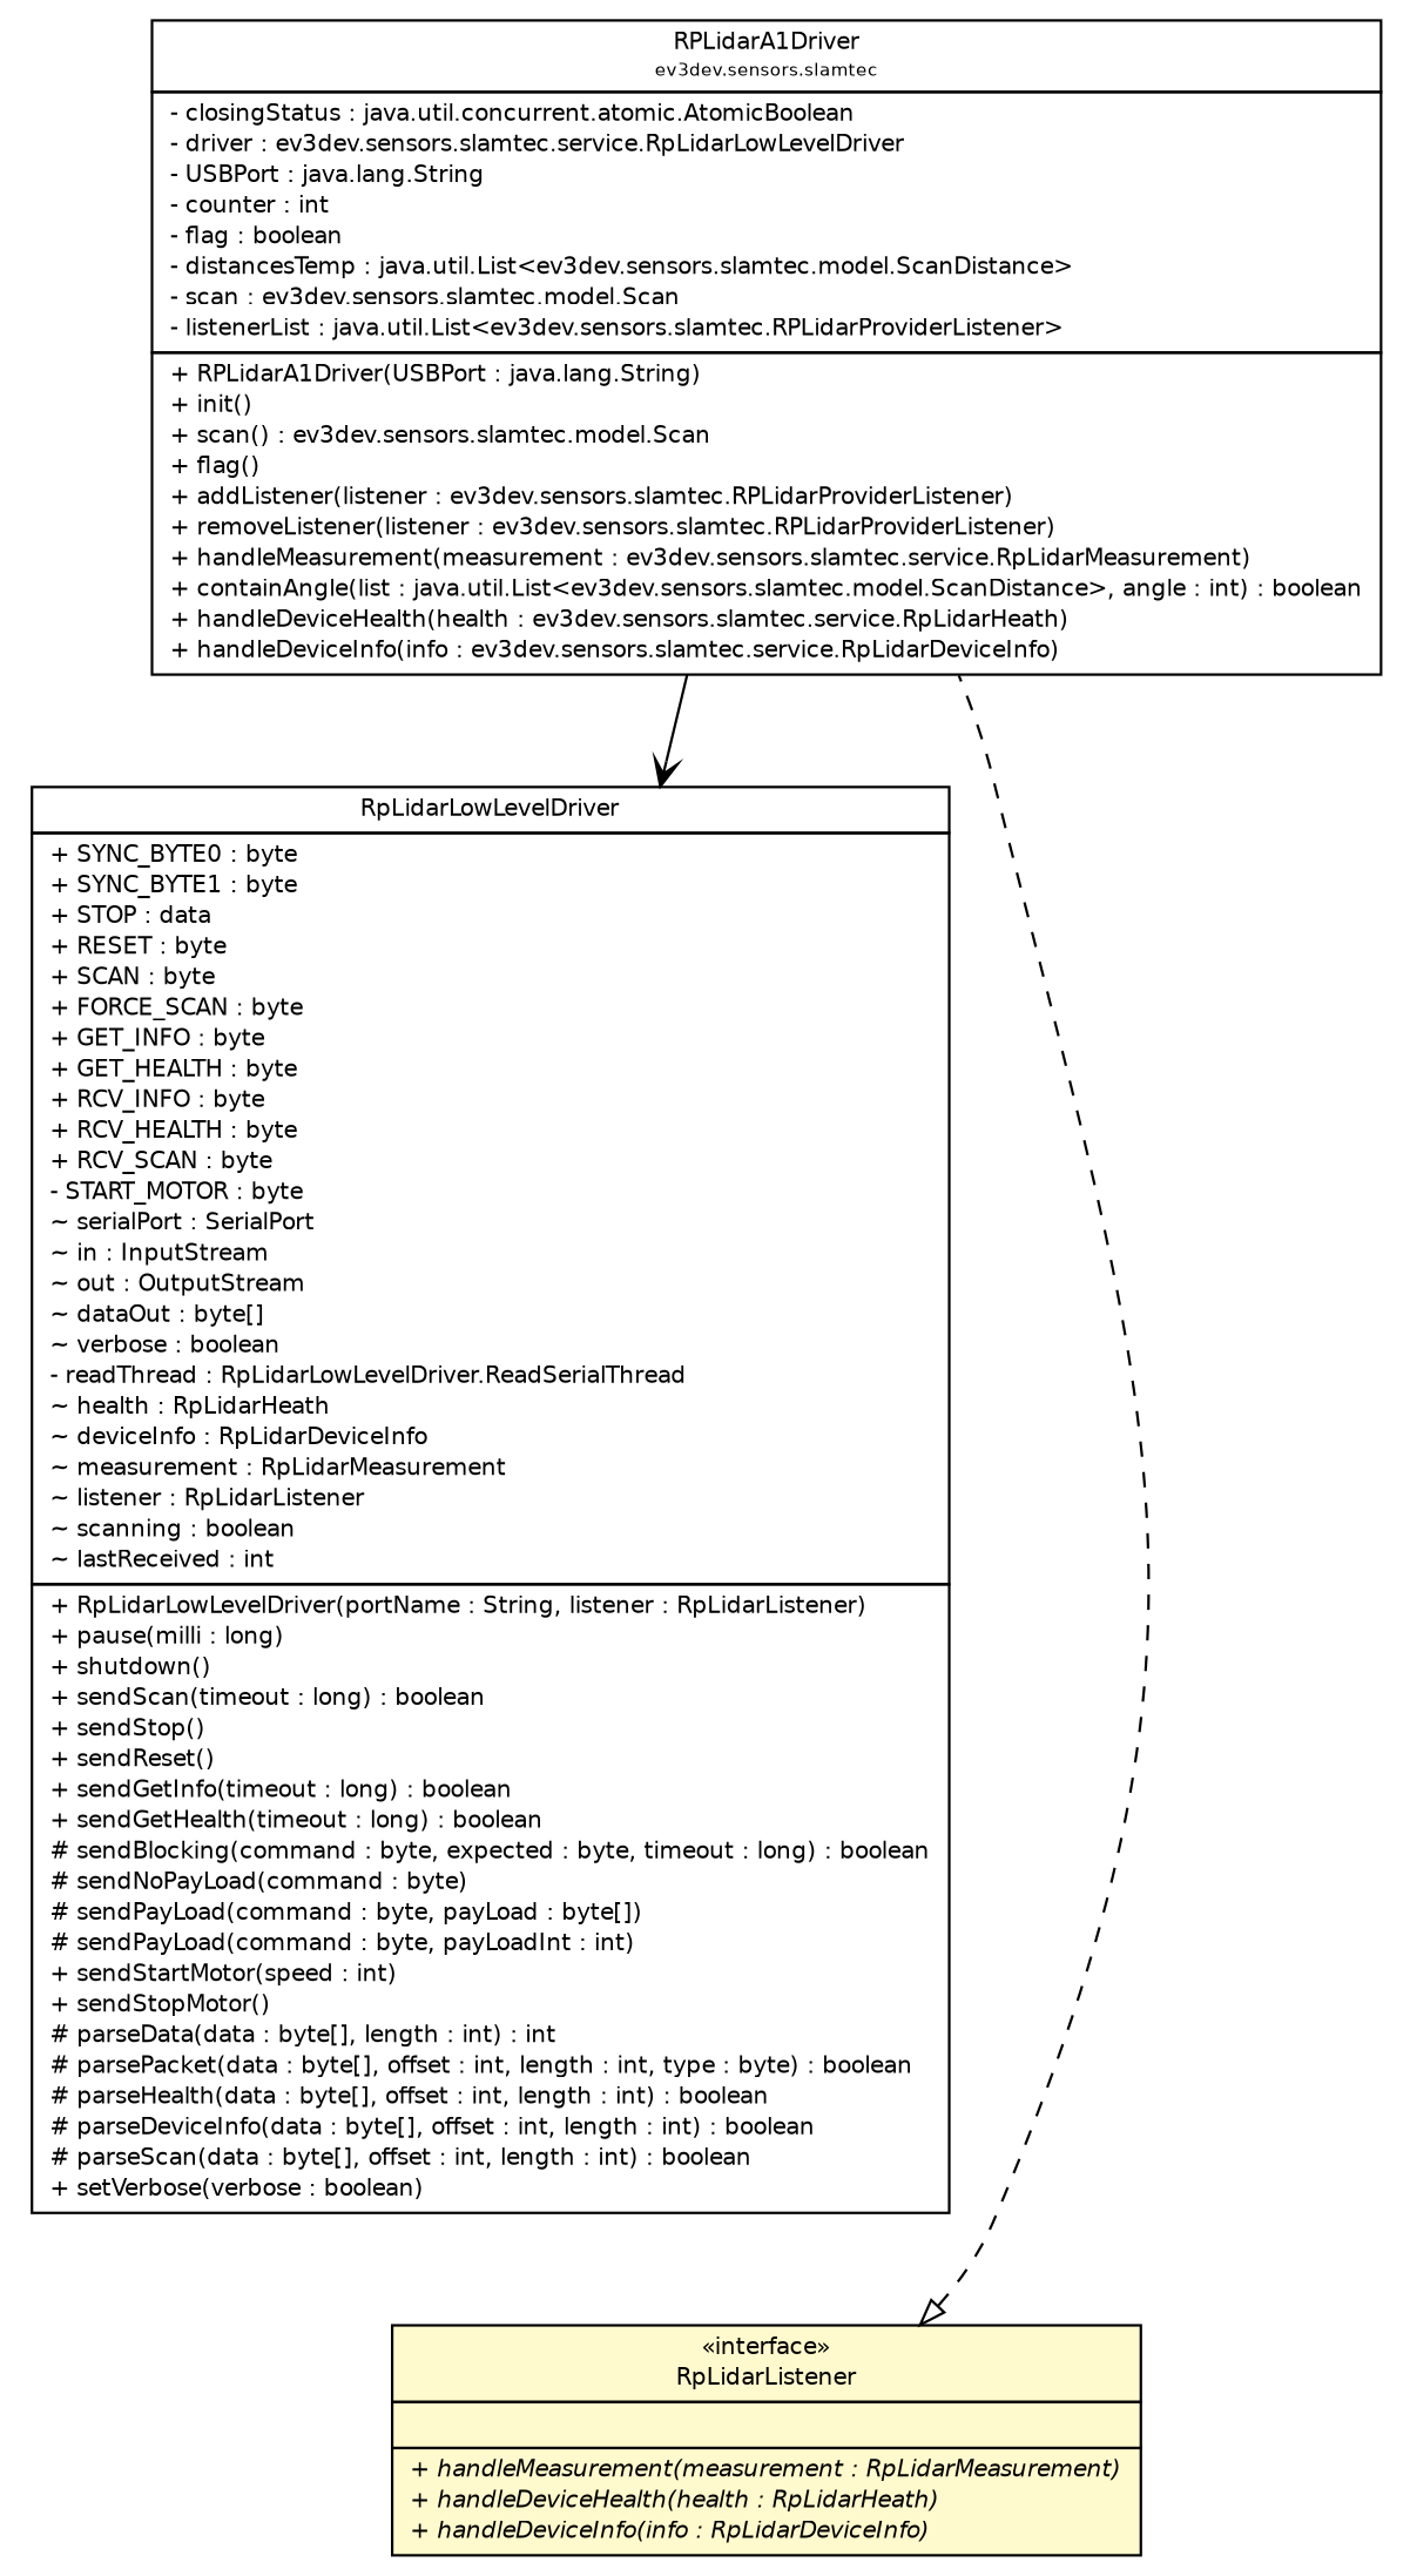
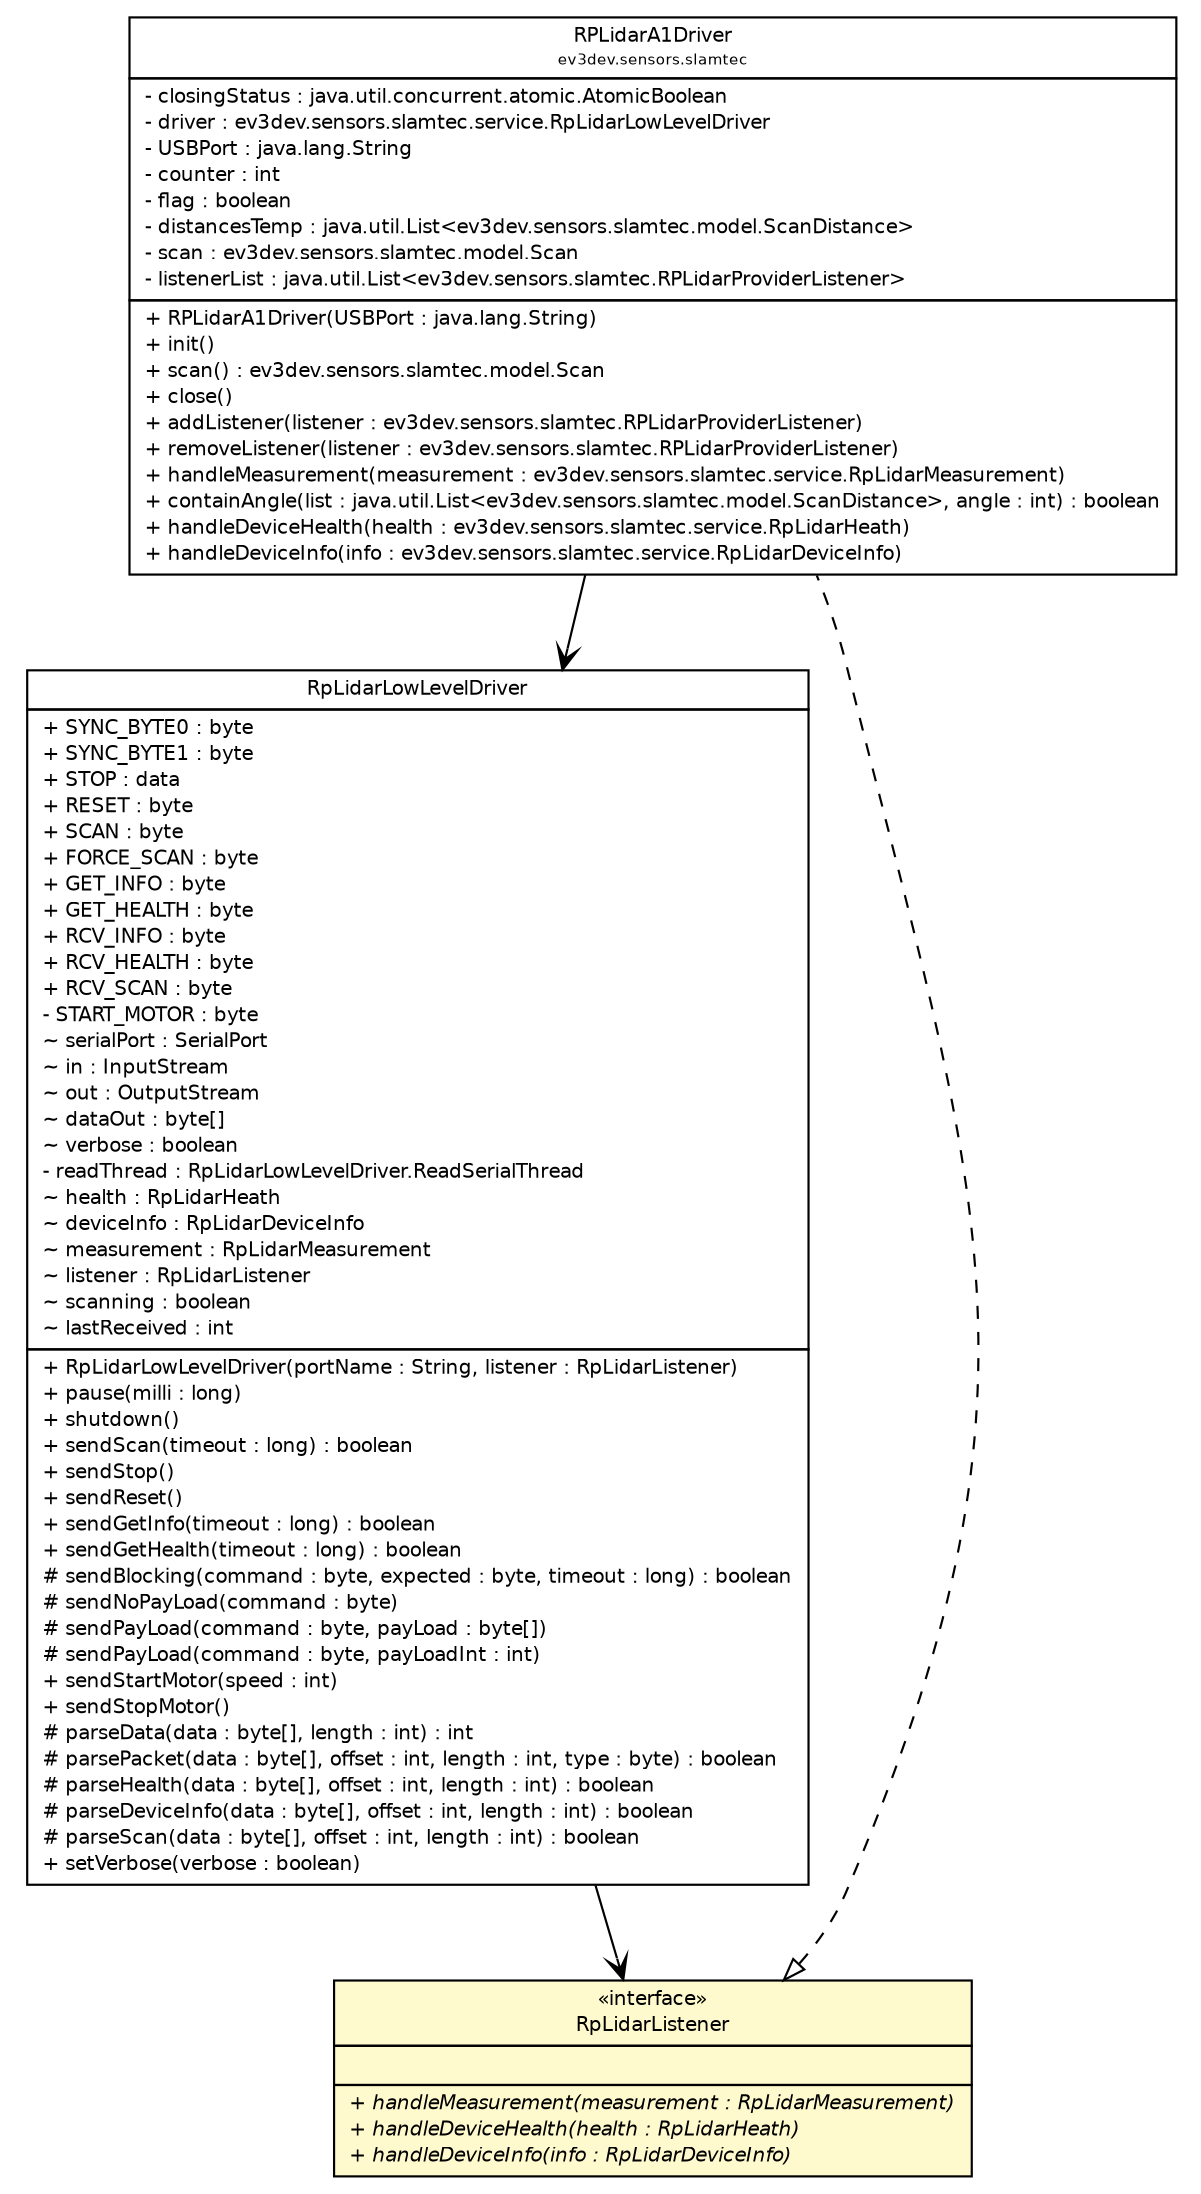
  digraph {
    nodesep=0.25
    ranksep=0.5
    node [fontcolor=black fontname=Helvetica fontsize=9.0 shape=plaintext]
    edge [arrowhead=open color=black fontcolor=black fontname=Helvetica fontsize=10.0 headport=p labelfontname=Helvetica labelfontsize=10 tailport=p]
-   n1 [label=<<table title="ev3dev.sensors.slamtec.RPLidarA1Driver" border="0" cellborder="1" cellspacing="0" cellpadding="2" port="p" href="../RPLidarA1Driver.html"> 		<tr><td><table border="0" cellspacing="0" cellpadding="1"> <tr><td align="center" balign="center"> RPLidarA1Driver </td></tr> <tr><td align="center" balign="center"><font point-size="7.0"> ev3dev.sensors.slamtec </font></td></tr> 		</table></td></tr> 		<tr><td><table border="0" cellspacing="0" cellpadding="1"> <tr><td align="left" balign="left"> - closingStatus : java.util.concurrent.atomic.AtomicBoolean </td></tr> <tr><td align="left" balign="left"> - driver : ev3dev.sensors.slamtec.service.RpLidarLowLevelDriver </td></tr> <tr><td align="left" balign="left"> - USBPort : java.lang.String </td></tr> <tr><td align="left" balign="left"> - counter : int </td></tr> <tr><td align="left" balign="left"> - flag : boolean </td></tr> <tr><td align="left" balign="left"> - distancesTemp : java.util.List&lt;ev3dev.sensors.slamtec.model.ScanDistance&gt; </td></tr> <tr><td align="left" balign="left"> - scan : ev3dev.sensors.slamtec.model.Scan </td></tr> <tr><td align="left" balign="left"> - listenerList : java.util.List&lt;ev3dev.sensors.slamtec.RPLidarProviderListener&gt; </td></tr> 		</table></td></tr> 		<tr><td><table border="0" cellspacing="0" cellpadding="1"> <tr><td align="left" balign="left"> + RPLidarA1Driver(USBPort : java.lang.String) </td></tr> <tr><td align="left" balign="left"> + init() </td></tr> <tr><td align="left" balign="left"> + scan() : ev3dev.sensors.slamtec.model.Scan </td></tr> <tr><td align="left" balign="left"> + flag() </td></tr> <tr><td align="left" balign="left"> + addListener(listener : ev3dev.sensors.slamtec.RPLidarProviderListener) </td></tr> <tr><td align="left" balign="left"> + removeListener(listener : ev3dev.sensors.slamtec.RPLidarProviderListener) </td></tr> <tr><td align="left" balign="left"> + handleMeasurement(measurement : ev3dev.sensors.slamtec.service.RpLidarMeasurement) </td></tr> <tr><td align="left" balign="left"> + containAngle(list : java.util.List&lt;ev3dev.sensors.slamtec.model.ScanDistance&gt;, angle : int) : boolean </td></tr> <tr><td align="left" balign="left"> + handleDeviceHealth(health : ev3dev.sensors.slamtec.service.RpLidarHeath) </td></tr> <tr><td align="left" balign="left"> + handleDeviceInfo(info : ev3dev.sensors.slamtec.service.RpLidarDeviceInfo) </td></tr> 		</table></td></tr> 		</table>>]
+   n1 [label=<<table title="ev3dev.sensors.slamtec.RPLidarA1Driver" border="0" cellborder="1" cellspacing="0" cellpadding="2" port="p" href="../RPLidarA1Driver.html"> 		<tr><td><table border="0" cellspacing="0" cellpadding="1"> <tr><td align="center" balign="center"> RPLidarA1Driver </td></tr> <tr><td align="center" balign="center"><font point-size="7.0"> ev3dev.sensors.slamtec </font></td></tr> 		</table></td></tr> 		<tr><td><table border="0" cellspacing="0" cellpadding="1"> <tr><td align="left" balign="left"> - closingStatus : java.util.concurrent.atomic.AtomicBoolean </td></tr> <tr><td align="left" balign="left"> - driver : ev3dev.sensors.slamtec.service.RpLidarLowLevelDriver </td></tr> <tr><td align="left" balign="left"> - USBPort : java.lang.String </td></tr> <tr><td align="left" balign="left"> - counter : int </td></tr> <tr><td align="left" balign="left"> - flag : boolean </td></tr> <tr><td align="left" balign="left"> - distancesTemp : java.util.List&lt;ev3dev.sensors.slamtec.model.ScanDistance&gt; </td></tr> <tr><td align="left" balign="left"> - scan : ev3dev.sensors.slamtec.model.Scan </td></tr> <tr><td align="left" balign="left"> - listenerList : java.util.List&lt;ev3dev.sensors.slamtec.RPLidarProviderListener&gt; </td></tr> 		</table></td></tr> 		<tr><td><table border="0" cellspacing="0" cellpadding="1"> <tr><td align="left" balign="left"> + RPLidarA1Driver(USBPort : java.lang.String) </td></tr> <tr><td align="left" balign="left"> + init() </td></tr> <tr><td align="left" balign="left"> + scan() : ev3dev.sensors.slamtec.model.Scan </td></tr> <tr><td align="left" balign="left"> + close() </td></tr> <tr><td align="left" balign="left"> + addListener(listener : ev3dev.sensors.slamtec.RPLidarProviderListener) </td></tr> <tr><td align="left" balign="left"> + removeListener(listener : ev3dev.sensors.slamtec.RPLidarProviderListener) </td></tr> <tr><td align="left" balign="left"> + handleMeasurement(measurement : ev3dev.sensors.slamtec.service.RpLidarMeasurement) </td></tr> <tr><td align="left" balign="left"> + containAngle(list : java.util.List&lt;ev3dev.sensors.slamtec.model.ScanDistance&gt;, angle : int) : boolean </td></tr> <tr><td align="left" balign="left"> + handleDeviceHealth(health : ev3dev.sensors.slamtec.service.RpLidarHeath) </td></tr> <tr><td align="left" balign="left"> + handleDeviceInfo(info : ev3dev.sensors.slamtec.service.RpLidarDeviceInfo) </td></tr> 		</table></td></tr> 		</table>>]
    n2 [label=<<table title="ev3dev.sensors.slamtec.service.RpLidarLowLevelDriver" border="0" cellborder="1" cellspacing="0" cellpadding="2" port="p" href="./RpLidarLowLevelDriver.html"> 		<tr><td><table border="0" cellspacing="0" cellpadding="1"> <tr><td align="center" balign="center"> RpLidarLowLevelDriver </td></tr> 		</table></td></tr> 		<tr><td><table border="0" cellspacing="0" cellpadding="1"> <tr><td align="left" balign="left"> + SYNC_BYTE0 : byte </td></tr> <tr><td align="left" balign="left"> + SYNC_BYTE1 : byte </td></tr> <tr><td align="left" balign="left"> + STOP : data </td></tr> <tr><td align="left" balign="left"> + RESET : byte </td></tr> <tr><td align="left" balign="left"> + SCAN : byte </td></tr> <tr><td align="left" balign="left"> + FORCE_SCAN : byte </td></tr> <tr><td align="left" balign="left"> + GET_INFO : byte </td></tr> <tr><td align="left" balign="left"> + GET_HEALTH : byte </td></tr> <tr><td align="left" balign="left"> + RCV_INFO : byte </td></tr> <tr><td align="left" balign="left"> + RCV_HEALTH : byte </td></tr> <tr><td align="left" balign="left"> + RCV_SCAN : byte </td></tr> <tr><td align="left" balign="left"> - START_MOTOR : byte </td></tr> <tr><td align="left" balign="left"> ~ serialPort : SerialPort </td></tr> <tr><td align="left" balign="left"> ~ in : InputStream </td></tr> <tr><td align="left" balign="left"> ~ out : OutputStream </td></tr> <tr><td align="left" balign="left"> ~ dataOut : byte[] </td></tr> <tr><td align="left" balign="left"> ~ verbose : boolean </td></tr> <tr><td align="left" balign="left"> - readThread : RpLidarLowLevelDriver.ReadSerialThread </td></tr> <tr><td align="left" balign="left"> ~ health : RpLidarHeath </td></tr> <tr><td align="left" balign="left"> ~ deviceInfo : RpLidarDeviceInfo </td></tr> <tr><td align="left" balign="left"> ~ measurement : RpLidarMeasurement </td></tr> <tr><td align="left" balign="left"> ~ listener : RpLidarListener </td></tr> <tr><td align="left" balign="left"> ~ scanning : boolean </td></tr> <tr><td align="left" balign="left"> ~ lastReceived : int </td></tr> 		</table></td></tr> 		<tr><td><table border="0" cellspacing="0" cellpadding="1"> <tr><td align="left" balign="left"> + RpLidarLowLevelDriver(portName : String, listener : RpLidarListener) </td></tr> <tr><td align="left" balign="left"> + pause(milli : long) </td></tr> <tr><td align="left" balign="left"> + shutdown() </td></tr> <tr><td align="left" balign="left"> + sendScan(timeout : long) : boolean </td></tr> <tr><td align="left" balign="left"> + sendStop() </td></tr> <tr><td align="left" balign="left"> + sendReset() </td></tr> <tr><td align="left" balign="left"> + sendGetInfo(timeout : long) : boolean </td></tr> <tr><td align="left" balign="left"> + sendGetHealth(timeout : long) : boolean </td></tr> <tr><td align="left" balign="left"> # sendBlocking(command : byte, expected : byte, timeout : long) : boolean </td></tr> <tr><td align="left" balign="left"> # sendNoPayLoad(command : byte) </td></tr> <tr><td align="left" balign="left"> # sendPayLoad(command : byte, payLoad : byte[]) </td></tr> <tr><td align="left" balign="left"> # sendPayLoad(command : byte, payLoadInt : int) </td></tr> <tr><td align="left" balign="left"> + sendStartMotor(speed : int) </td></tr> <tr><td align="left" balign="left"> + sendStopMotor() </td></tr> <tr><td align="left" balign="left"> # parseData(data : byte[], length : int) : int </td></tr> <tr><td align="left" balign="left"> # parsePacket(data : byte[], offset : int, length : int, type : byte) : boolean </td></tr> <tr><td align="left" balign="left"> # parseHealth(data : byte[], offset : int, length : int) : boolean </td></tr> <tr><td align="left" balign="left"> # parseDeviceInfo(data : byte[], offset : int, length : int) : boolean </td></tr> <tr><td align="left" balign="left"> # parseScan(data : byte[], offset : int, length : int) : boolean </td></tr> <tr><td align="left" balign="left"> + setVerbose(verbose : boolean) </td></tr> 		</table></td></tr> 		</table>>]
    n3 [label=<<table title="ev3dev.sensors.slamtec.service.RpLidarListener" border="0" cellborder="1" cellspacing="0" cellpadding="2" port="p" bgcolor="lemonChiffon" href="./RpLidarListener.html"> 		<tr><td><table border="0" cellspacing="0" cellpadding="1"> <tr><td align="center" balign="center"> &#171;interface&#187; </td></tr> <tr><td align="center" balign="center"> RpLidarListener </td></tr> 		</table></td></tr> 		<tr><td><table border="0" cellspacing="0" cellpadding="1"> <tr><td align="left" balign="left">  </td></tr> 		</table></td></tr> 		<tr><td><table border="0" cellspacing="0" cellpadding="1"> <tr><td align="left" balign="left"><font face="Helvetica-Oblique" point-size="9.0"> + handleMeasurement(measurement : RpLidarMeasurement) </font></td></tr> <tr><td align="left" balign="left"><font face="Helvetica-Oblique" point-size="9.0"> + handleDeviceHealth(health : RpLidarHeath) </font></td></tr> <tr><td align="left" balign="left"><font face="Helvetica-Oblique" point-size="9.0"> + handleDeviceInfo(info : RpLidarDeviceInfo) </font></td></tr> 		</table></td></tr> 		</table>>]
    n1 -> n2
+   n2 -> n3
    n3 -> n1 [arrowtail=empty dir=back fontsize=10 style=dashed arrowhead="" color="" fontcolor=""]
  }
